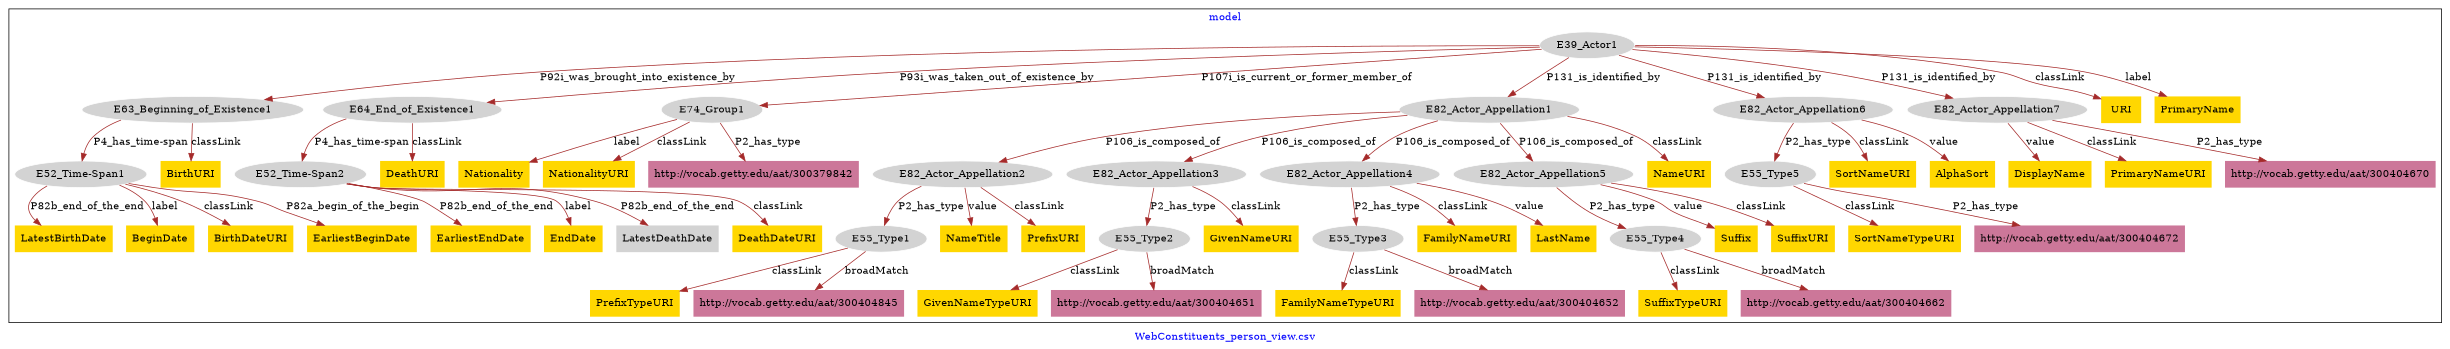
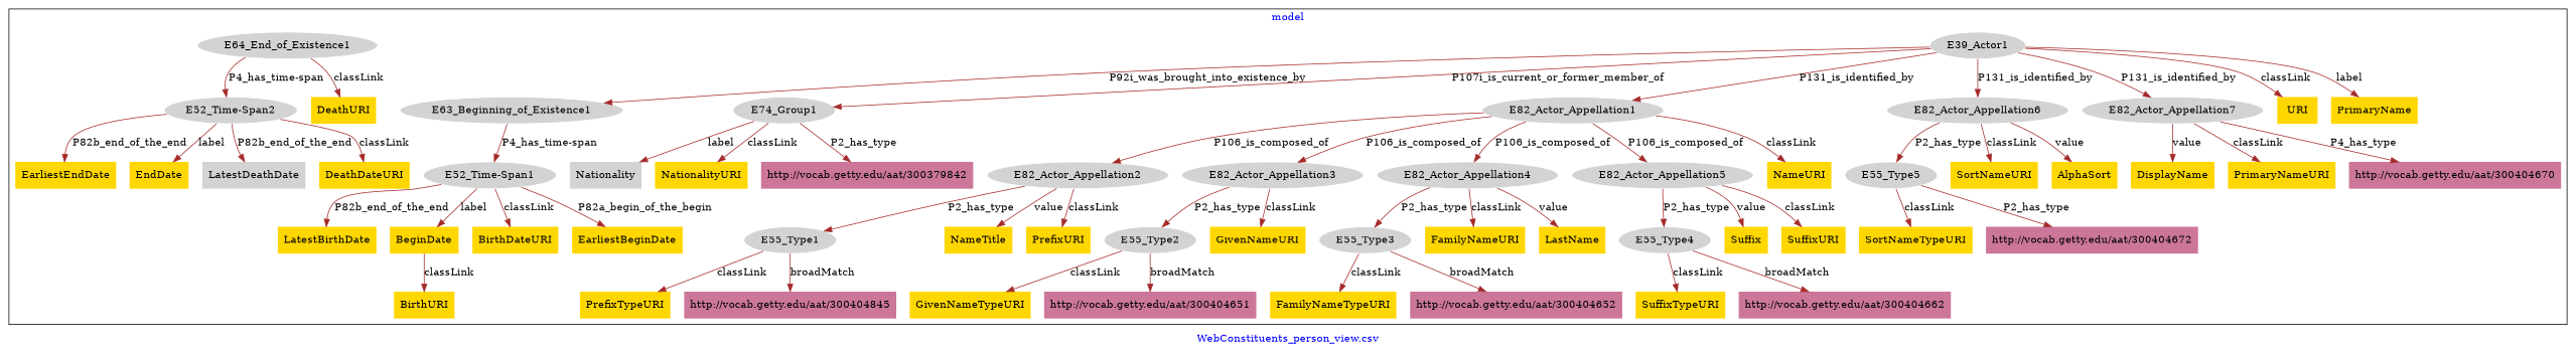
  digraph {
    fontcolor=blue
    label="WebConstituents_person_view.csv"
    remincross=true
    node [fillcolor=gold style=filled shape=plaintext]
    edge [color=brown fontcolor=black]
    n1 [color=white fillcolor=lightgray label=E39_Actor1 shape=""]
    n2 [color=white fillcolor=lightgray label=E63_Beginning_of_Existence1 shape=""]
    n3 [color=white fillcolor=lightgray label=E64_End_of_Existence1 shape=""]
    n4 [color=white fillcolor=lightgray label=E74_Group1 shape=""]
    n5 [color=white fillcolor=lightgray label=E82_Actor_Appellation1 shape=""]
    n6 [color=white fillcolor=lightgray label=E82_Actor_Appellation6 shape=""]
    n7 [color=white fillcolor=lightgray label=E82_Actor_Appellation7 shape=""]
    n8 [color=white fillcolor=lightgray label="E52_Time-Span1" shape=""]
    n9 [color=white fillcolor=lightgray label="E52_Time-Span2" shape=""]
    n10 [color=white fillcolor=lightgray label=E82_Actor_Appellation2 shape=""]
    n11 [color=white fillcolor=lightgray label=E82_Actor_Appellation3 shape=""]
    n12 [color=white fillcolor=lightgray label=E82_Actor_Appellation4 shape=""]
    n13 [color=white fillcolor=lightgray label=E82_Actor_Appellation5 shape=""]
    n14 [color=white fillcolor=lightgray label=E55_Type1 shape=""]
    n15 [color=white fillcolor=lightgray label=E55_Type2 shape=""]
    n16 [color=white fillcolor=lightgray label=E55_Type3 shape=""]
    n17 [color=white fillcolor=lightgray label=E55_Type4 shape=""]
    n18 [color=white fillcolor=lightgray label=E55_Type5 shape=""]
    n19 [label=LatestBirthDate]
    n20 [label=BirthURI]
    n21 [label=NameTitle]
    n22 [label=Suffix]
-   n23 [label=Nationality]
+   n23 [fillcolor=lightgray label=Nationality]
    n24 [label=FamilyNameTypeURI]
    n25 [label=EarliestEndDate]
    n26 [label=EndDate]
    n27 [label=BeginDate]
    n28 [label=PrefixURI]
    n29 [label=DisplayName]
    n30 [label=PrefixTypeURI]
    n31 [label=FamilyNameURI]
    n32 [label=URI]
    n33 [label=SuffixURI]
    n34 [label=SortNameURI]
    n35 [label=SortNameTypeURI]
    n36 [label=LastName]
    n37 [label=AlphaSort]
    n38 [label=NameURI]
    n39 [label=GivenNameURI]
    n40 [label=NationalityURI]
    n41 [fillcolor=lightgray label=LatestDeathDate]
    n42 [label=DeathDateURI]
    n43 [label=SuffixTypeURI]
    n44 [label=DeathURI]
    n45 [label=BirthDateURI]
    n46 [label=EarliestBeginDate]
    n47 [label=PrimaryNameURI]
    n48 [label=PrimaryName]
    n49 [label=GivenNameTypeURI]
    n50 [fillcolor="#CC7799" label="http://vocab.getty.edu/aat/300379842"]
    n51 [fillcolor="#CC7799" label="http://vocab.getty.edu/aat/300404652"]
    n52 [fillcolor="#CC7799" label="http://vocab.getty.edu/aat/300404845"]
    n53 [fillcolor="#CC7799" label="http://vocab.getty.edu/aat/300404670"]
    n54 [fillcolor="#CC7799" label="http://vocab.getty.edu/aat/300404651"]
    n55 [fillcolor="#CC7799" label="http://vocab.getty.edu/aat/300404672"]
    n56 [fillcolor="#CC7799" label="http://vocab.getty.edu/aat/300404662"]
    subgraph cluster_1 {
      label=model
      n1
      n2
      n3
      n4
      n5
      n6
      n7
      n8
      n9
      n10
      n11
      n12
      n13
      n14
      n15
      n16
      n17
      n18
      n19
      n20
      n21
      n22
      n23
      n24
      n25
      n26
      n27
      n28
      n29
      n30
      n31
      n32
      n33
      n34
      n35
      n36
      n37
      n38
      n39
      n40
      n41
      n42
      n43
      n44
      n45
      n46
      n47
      n48
      n49
      n50
      n51
      n52
      n53
      n54
      n55
      n56
    }
    n1 -> n2 [label=P92i_was_brought_into_existence_by]
-   n1 -> n3 [label=P93i_was_taken_out_of_existence_by]
    n1 -> n4 [label=P107i_is_current_or_former_member_of]
    n1 -> n5 [label=P131_is_identified_by]
    n1 -> n6 [label=P131_is_identified_by]
    n1 -> n7 [label=P131_is_identified_by]
    n1 -> n32 [label=classLink]
    n1 -> n48 [label=label]
    n2 -> n8 [label="P4_has_time-span"]
-   n2 -> n20 [label=classLink]
+   n27 -> n20 [label=classLink]
    n3 -> n9 [label="P4_has_time-span"]
    n3 -> n44 [label=classLink]
    n4 -> n23 [label=label]
    n4 -> n40 [label=classLink]
    n4 -> n50 [label=P2_has_type]
    n5 -> n10 [label=P106_is_composed_of]
    n5 -> n11 [label=P106_is_composed_of]
    n5 -> n12 [label=P106_is_composed_of]
    n5 -> n13 [label=P106_is_composed_of]
    n5 -> n38 [label=classLink]
    n6 -> n18 [label=P2_has_type]
    n6 -> n34 [label=classLink]
    n6 -> n37 [label=value]
    n7 -> n29 [label=value]
    n7 -> n47 [label=classLink]
-   n7 -> n53 [label=P2_has_type]
+   n7 -> n53 [label=P4_has_type]
    n8 -> n19 [label=P82b_end_of_the_end]
    n8 -> n27 [label=label]
    n8 -> n45 [label=classLink]
    n8 -> n46 [label=P82a_begin_of_the_begin]
    n9 -> n25 [label=P82b_end_of_the_end]
    n9 -> n26 [label=label]
    n9 -> n41 [label=P82b_end_of_the_end]
    n9 -> n42 [label=classLink]
    n10 -> n14 [label=P2_has_type]
    n10 -> n21 [label=value]
    n10 -> n28 [label=classLink]
    n11 -> n15 [label=P2_has_type]
    n11 -> n39 [label=classLink]
    n12 -> n16 [label=P2_has_type]
    n12 -> n31 [label=classLink]
    n12 -> n36 [label=value]
    n13 -> n17 [label=P2_has_type]
    n13 -> n22 [label=value]
    n13 -> n33 [label=classLink]
    n14 -> n30 [label=classLink]
    n14 -> n52 [label=broadMatch]
    n15 -> n49 [label=classLink]
    n15 -> n54 [label=broadMatch]
    n16 -> n24 [label=classLink]
    n16 -> n51 [label=broadMatch]
    n17 -> n43 [label=classLink]
    n17 -> n56 [label=broadMatch]
    n18 -> n35 [label=classLink]
    n18 -> n55 [label=P2_has_type]
  }
